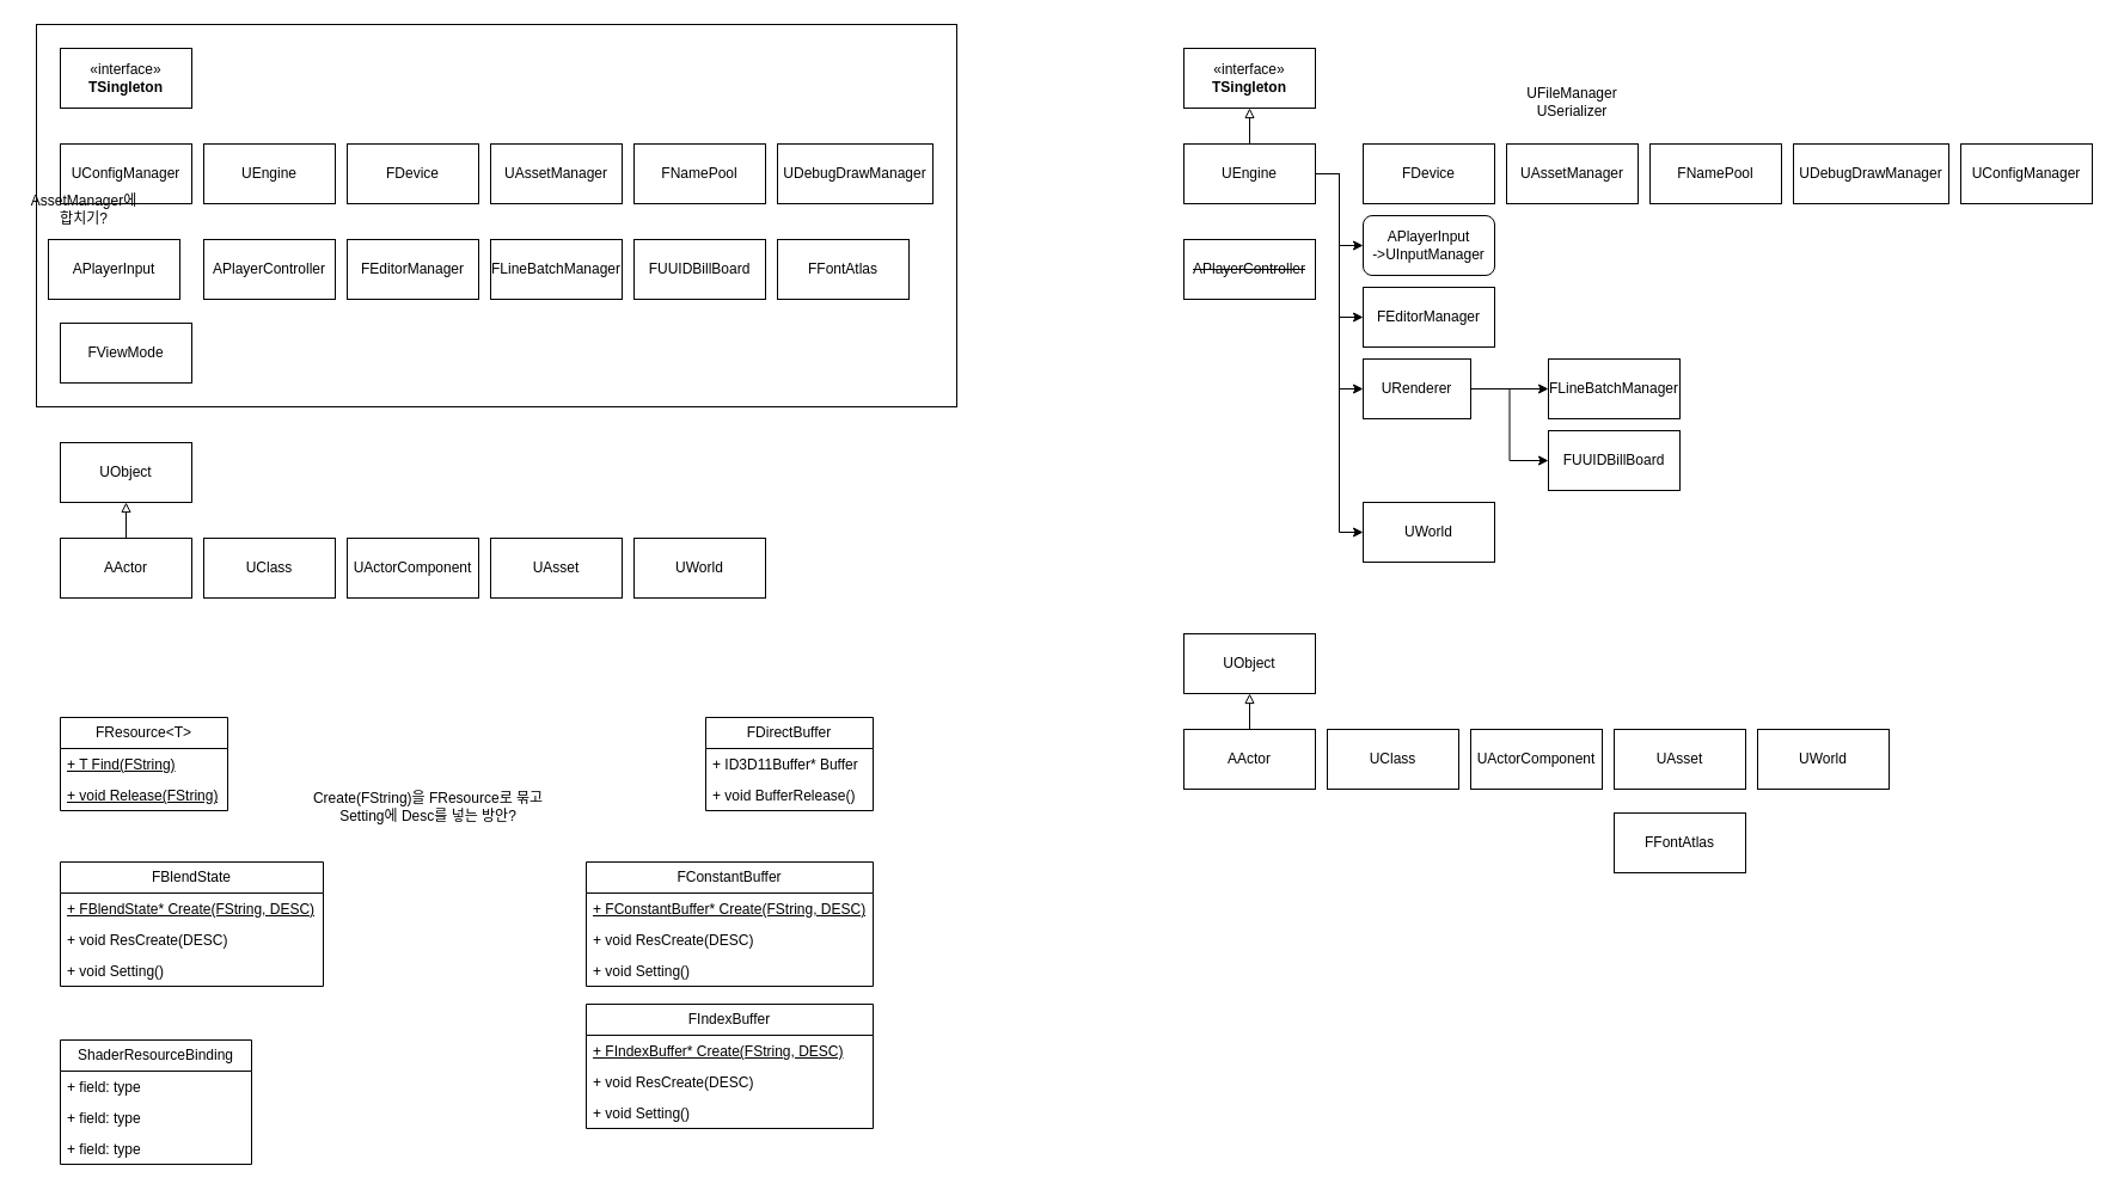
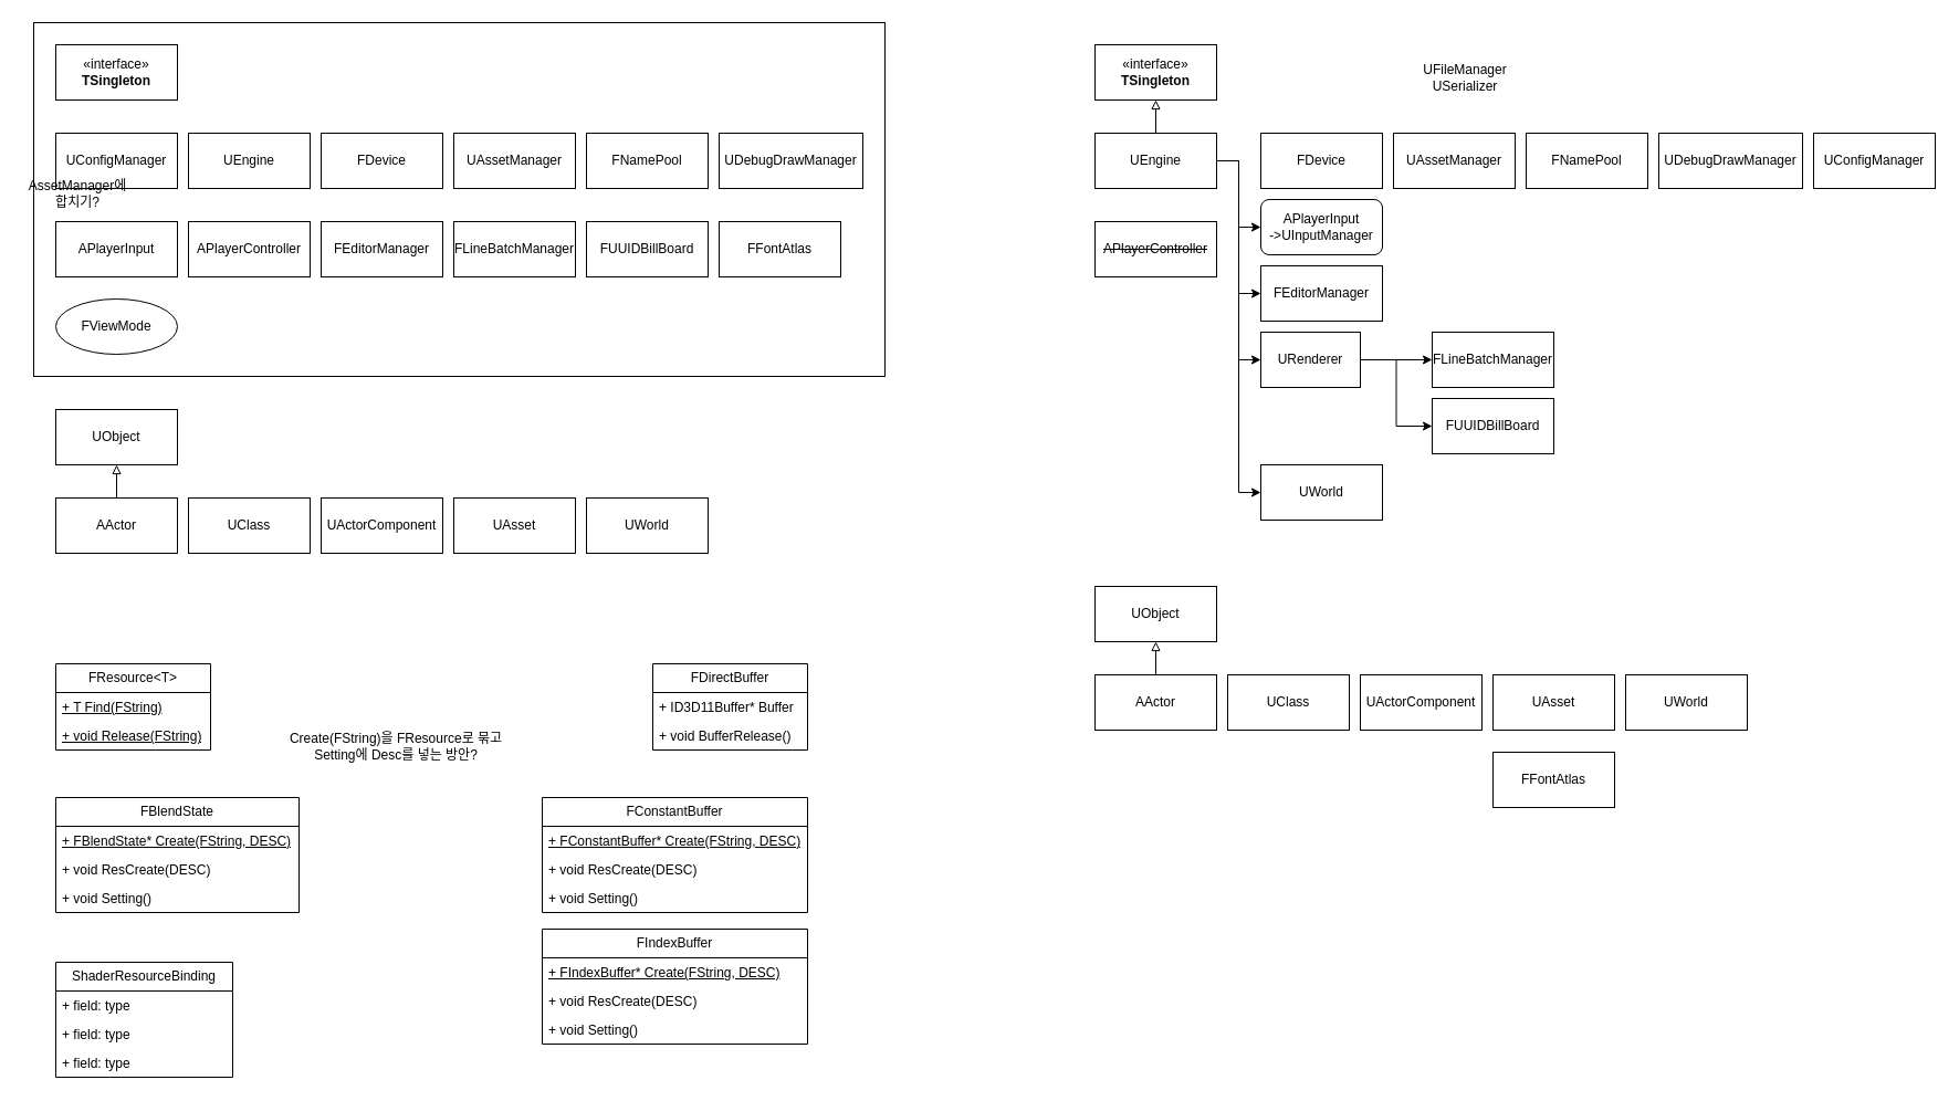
  <mxCell id="0" />
  <mxCell id="1" parent="0" />
  <mxCell id="2" value="" style="rounded=0;whiteSpace=wrap;html=1;" vertex="1" parent="1"><mxGeometry x="30" y="20" width="770" height="320" as="geometry" /></mxCell>
  <mxCell id="3" value="UConfigManager" style="html=1;whiteSpace=wrap;" vertex="1" parent="1"><mxGeometry x="50" y="120" width="110" height="50" as="geometry" /></mxCell>
  <mxCell id="4" value="«interface»&lt;br&gt;&lt;b&gt;TSingleton&lt;/b&gt;" style="html=1;whiteSpace=wrap;" vertex="1" parent="1"><mxGeometry x="50" y="40" width="110" height="50" as="geometry" /></mxCell>
  <mxCell id="5" value="UEngine" style="html=1;whiteSpace=wrap;" vertex="1" parent="1"><mxGeometry x="170" y="120" width="110" height="50" as="geometry" /></mxCell>
  <mxCell id="6" value="APlayerController" style="html=1;whiteSpace=wrap;" vertex="1" parent="1"><mxGeometry x="170" y="200" width="110" height="50" as="geometry" /></mxCell>
  <mxCell id="7" value="FDevice" style="html=1;whiteSpace=wrap;" vertex="1" parent="1"><mxGeometry x="290" y="120" width="110" height="50" as="geometry" /></mxCell>
  <mxCell id="8" value="FFontAtlas" style="html=1;whiteSpace=wrap;" vertex="1" parent="1"><mxGeometry x="650" y="200" width="110" height="50" as="geometry" /></mxCell>
  <mxCell id="9" value="FNamePool" style="html=1;whiteSpace=wrap;" vertex="1" parent="1"><mxGeometry x="530" y="120" width="110" height="50" as="geometry" /></mxCell>
  <mxCell id="10" value="UDebugDrawManager" style="html=1;whiteSpace=wrap;" vertex="1" parent="1"><mxGeometry x="650" y="120" width="130" height="50" as="geometry" /></mxCell>
  <mxCell id="11" value="UAssetManager" style="html=1;whiteSpace=wrap;" vertex="1" parent="1"><mxGeometry x="410" y="120" width="110" height="50" as="geometry" /></mxCell>
  <mxCell id="12" value="FEditorManager" style="html=1;whiteSpace=wrap;" vertex="1" parent="1"><mxGeometry x="290" y="200" width="110" height="50" as="geometry" /></mxCell>
  <mxCell id="13" value="FLineBatchMa&lt;span style=&quot;background-color: transparent; color: light-dark(rgb(0, 0, 0), rgb(255, 255, 255));&quot;&gt;nager&lt;/span&gt;" style="html=1;whiteSpace=wrap;" vertex="1" parent="1"><mxGeometry x="410" y="200" width="110" height="50" as="geometry" /></mxCell>
  <mxCell id="14" value="FUUIDBillBoard" style="html=1;whiteSpace=wrap;" vertex="1" parent="1"><mxGeometry x="530" y="200" width="110" height="50" as="geometry" /></mxCell>
  <mxCell id="15" value="UObject" style="html=1;whiteSpace=wrap;" vertex="1" parent="1"><mxGeometry x="50" y="370" width="110" height="50" as="geometry" /></mxCell>
  <mxCell id="16" style="edgeStyle=orthogonalEdgeStyle;rounded=0;orthogonalLoop=1;jettySize=auto;html=1;entryX=0.5;entryY=1;entryDx=0;entryDy=0;endArrow=block;endFill=0;" edge="1" parent="1" source="17" target="15"><mxGeometry relative="1" as="geometry" /></mxCell>
  <mxCell id="17" value="AActor" style="html=1;whiteSpace=wrap;" vertex="1" parent="1"><mxGeometry x="50" y="450" width="110" height="50" as="geometry" /></mxCell>
  <mxCell id="18" value="UClass" style="html=1;whiteSpace=wrap;" vertex="1" parent="1"><mxGeometry x="170" y="450" width="110" height="50" as="geometry" /></mxCell>
  <mxCell id="19" value="UActorComponent" style="html=1;whiteSpace=wrap;" vertex="1" parent="1"><mxGeometry x="290" y="450" width="110" height="50" as="geometry" /></mxCell>
  <mxCell id="20" value="UAsset" style="html=1;whiteSpace=wrap;" vertex="1" parent="1"><mxGeometry x="410" y="450" width="110" height="50" as="geometry" /></mxCell>
  <mxCell id="21" value="UWorld" style="html=1;whiteSpace=wrap;" vertex="1" parent="1"><mxGeometry x="530" y="450" width="110" height="50" as="geometry" /></mxCell>
  <mxCell id="22" value="FResource&amp;lt;T&amp;gt;" style="swimlane;fontStyle=0;childLayout=stackLayout;horizontal=1;startSize=26;fillColor=none;horizontalStack=0;resizeParent=1;resizeParentMax=0;resizeLast=0;collapsible=1;marginBottom=0;whiteSpace=wrap;html=1;" vertex="1" parent="1"><mxGeometry x="50" y="600" width="140" height="78" as="geometry" /></mxCell>
  <mxCell id="23" value="&lt;u&gt;+ T Find(FString)&lt;/u&gt;" style="text;strokeColor=none;fillColor=none;align=left;verticalAlign=top;spacingLeft=4;spacingRight=4;overflow=hidden;rotatable=0;points=[[0,0.5],[1,0.5]];portConstraint=eastwest;whiteSpace=wrap;html=1;" vertex="1" parent="22"><mxGeometry y="26" width="140" height="26" as="geometry" /></mxCell>
  <mxCell id="24" value="&lt;u&gt;+ void Release(FString)&lt;/u&gt;" style="text;strokeColor=none;fillColor=none;align=left;verticalAlign=top;spacingLeft=4;spacingRight=4;overflow=hidden;rotatable=0;points=[[0,0.5],[1,0.5]];portConstraint=eastwest;whiteSpace=wrap;html=1;" vertex="1" parent="22"><mxGeometry y="52" width="140" height="26" as="geometry" /></mxCell>
  <mxCell id="25" value="FBlendState" style="swimlane;fontStyle=0;childLayout=stackLayout;horizontal=1;startSize=26;fillColor=none;horizontalStack=0;resizeParent=1;resizeParentMax=0;resizeLast=0;collapsible=1;marginBottom=0;whiteSpace=wrap;html=1;" vertex="1" parent="1"><mxGeometry x="50" y="721" width="220" height="104" as="geometry" /></mxCell>
  <mxCell id="26" value="&lt;u&gt;+ FBlendState* Create(FString, DESC)&lt;/u&gt;" style="text;strokeColor=none;fillColor=none;align=left;verticalAlign=top;spacingLeft=4;spacingRight=4;overflow=hidden;rotatable=0;points=[[0,0.5],[1,0.5]];portConstraint=eastwest;whiteSpace=wrap;html=1;" vertex="1" parent="25"><mxGeometry y="26" width="220" height="26" as="geometry" /></mxCell>
  <mxCell id="27" value="+ void ResCreate(DESC)" style="text;strokeColor=none;fillColor=none;align=left;verticalAlign=top;spacingLeft=4;spacingRight=4;overflow=hidden;rotatable=0;points=[[0,0.5],[1,0.5]];portConstraint=eastwest;whiteSpace=wrap;html=1;" vertex="1" parent="25"><mxGeometry y="52" width="220" height="26" as="geometry" /></mxCell>
  <mxCell id="28" value="+ void Setting()" style="text;strokeColor=none;fillColor=none;align=left;verticalAlign=top;spacingLeft=4;spacingRight=4;overflow=hidden;rotatable=0;points=[[0,0.5],[1,0.5]];portConstraint=eastwest;whiteSpace=wrap;html=1;" vertex="1" parent="25"><mxGeometry y="78" width="220" height="26" as="geometry" /></mxCell>
  <mxCell id="29" value="FConstantBuffer" style="swimlane;fontStyle=0;childLayout=stackLayout;horizontal=1;startSize=26;fillColor=none;horizontalStack=0;resizeParent=1;resizeParentMax=0;resizeLast=0;collapsible=1;marginBottom=0;whiteSpace=wrap;html=1;" vertex="1" parent="1"><mxGeometry x="490" y="721" width="240" height="104" as="geometry" /></mxCell>
  <mxCell id="30" value="&lt;u&gt;+ FConstantBuffer* Create(FString, DESC)&lt;/u&gt;" style="text;strokeColor=none;fillColor=none;align=left;verticalAlign=top;spacingLeft=4;spacingRight=4;overflow=hidden;rotatable=0;points=[[0,0.5],[1,0.5]];portConstraint=eastwest;whiteSpace=wrap;html=1;" vertex="1" parent="29"><mxGeometry y="26" width="240" height="26" as="geometry" /></mxCell>
  <mxCell id="31" value="+ void ResCreate(DESC)" style="text;strokeColor=none;fillColor=none;align=left;verticalAlign=top;spacingLeft=4;spacingRight=4;overflow=hidden;rotatable=0;points=[[0,0.5],[1,0.5]];portConstraint=eastwest;whiteSpace=wrap;html=1;" vertex="1" parent="29"><mxGeometry y="52" width="240" height="26" as="geometry" /></mxCell>
  <mxCell id="32" value="+ void Setting()" style="text;strokeColor=none;fillColor=none;align=left;verticalAlign=top;spacingLeft=4;spacingRight=4;overflow=hidden;rotatable=0;points=[[0,0.5],[1,0.5]];portConstraint=eastwest;whiteSpace=wrap;html=1;" vertex="1" parent="29"><mxGeometry y="78" width="240" height="26" as="geometry" /></mxCell>
  <mxCell id="33" value="FDirectBuffer" style="swimlane;fontStyle=0;childLayout=stackLayout;horizontal=1;startSize=26;fillColor=none;horizontalStack=0;resizeParent=1;resizeParentMax=0;resizeLast=0;collapsible=1;marginBottom=0;whiteSpace=wrap;html=1;" vertex="1" parent="1"><mxGeometry x="590" y="600" width="140" height="78" as="geometry" /></mxCell>
  <mxCell id="34" value="+ ID3D11Buffer* Buffer" style="text;strokeColor=none;fillColor=none;align=left;verticalAlign=top;spacingLeft=4;spacingRight=4;overflow=hidden;rotatable=0;points=[[0,0.5],[1,0.5]];portConstraint=eastwest;whiteSpace=wrap;html=1;" vertex="1" parent="33"><mxGeometry y="26" width="140" height="26" as="geometry" /></mxCell>
  <mxCell id="35" value="+ void BufferRelease()" style="text;strokeColor=none;fillColor=none;align=left;verticalAlign=top;spacingLeft=4;spacingRight=4;overflow=hidden;rotatable=0;points=[[0,0.5],[1,0.5]];portConstraint=eastwest;whiteSpace=wrap;html=1;" vertex="1" parent="33"><mxGeometry y="52" width="140" height="26" as="geometry" /></mxCell>
  <mxCell id="36" value="FIndexBuffer" style="swimlane;fontStyle=0;childLayout=stackLayout;horizontal=1;startSize=26;fillColor=none;horizontalStack=0;resizeParent=1;resizeParentMax=0;resizeLast=0;collapsible=1;marginBottom=0;whiteSpace=wrap;html=1;" vertex="1" parent="1"><mxGeometry x="490" y="840" width="240" height="104" as="geometry" /></mxCell>
  <mxCell id="37" value="&lt;u&gt;+ FIndexBuffer* Create(FString, DESC)&lt;/u&gt;" style="text;strokeColor=none;fillColor=none;align=left;verticalAlign=top;spacingLeft=4;spacingRight=4;overflow=hidden;rotatable=0;points=[[0,0.5],[1,0.5]];portConstraint=eastwest;whiteSpace=wrap;html=1;" vertex="1" parent="36"><mxGeometry y="26" width="240" height="26" as="geometry" /></mxCell>
  <mxCell id="38" value="+ void ResCreate(DESC)" style="text;strokeColor=none;fillColor=none;align=left;verticalAlign=top;spacingLeft=4;spacingRight=4;overflow=hidden;rotatable=0;points=[[0,0.5],[1,0.5]];portConstraint=eastwest;whiteSpace=wrap;html=1;" vertex="1" parent="36"><mxGeometry y="52" width="240" height="26" as="geometry" /></mxCell>
  <mxCell id="39" value="+ void Setting()" style="text;strokeColor=none;fillColor=none;align=left;verticalAlign=top;spacingLeft=4;spacingRight=4;overflow=hidden;rotatable=0;points=[[0,0.5],[1,0.5]];portConstraint=eastwest;whiteSpace=wrap;html=1;" vertex="1" parent="36"><mxGeometry y="78" width="240" height="26" as="geometry" /></mxCell>
  <mxCell id="40" value="Create(FString)을 FResource로 묶고 Setting에 Desc를 넣는 방안?" style="text;html=1;align=center;verticalAlign=middle;whiteSpace=wrap;rounded=0;" vertex="1" parent="1"><mxGeometry x="252.5" y="660" width="210" height="30" as="geometry" /></mxCell>
  <mxCell id="41" value="AssetManager에 합치기?" style="text;html=1;align=center;verticalAlign=middle;whiteSpace=wrap;rounded=0;" vertex="1" parent="1"><mxGeometry x="20" y="160" width="100" height="30" as="geometry" /></mxCell>
  <mxCell id="42" value="UConfigManager" style="html=1;whiteSpace=wrap;" vertex="1" parent="1"><mxGeometry x="1640" y="120" width="110" height="50" as="geometry" /></mxCell>
  <mxCell id="43" value="«interface»&lt;br&gt;&lt;b&gt;TSingleton&lt;/b&gt;" style="html=1;whiteSpace=wrap;" vertex="1" parent="1"><mxGeometry x="990" y="40" width="110" height="50" as="geometry" /></mxCell>
  <mxCell id="44" style="edgeStyle=orthogonalEdgeStyle;rounded=0;orthogonalLoop=1;jettySize=auto;html=1;entryX=0;entryY=0.5;entryDx=0;entryDy=0;" edge="1" parent="1" source="49" target="50"><mxGeometry relative="1" as="geometry" /></mxCell>
  <mxCell id="45" style="edgeStyle=orthogonalEdgeStyle;rounded=0;orthogonalLoop=1;jettySize=auto;html=1;entryX=0;entryY=0.5;entryDx=0;entryDy=0;" edge="1" parent="1" source="49" target="56"><mxGeometry relative="1" as="geometry" /></mxCell>
  <mxCell id="46" style="edgeStyle=orthogonalEdgeStyle;rounded=0;orthogonalLoop=1;jettySize=auto;html=1;entryX=0;entryY=0.5;entryDx=0;entryDy=0;" edge="1" parent="1" source="49" target="75"><mxGeometry relative="1" as="geometry" /></mxCell>
  <mxCell id="47" style="edgeStyle=orthogonalEdgeStyle;rounded=0;orthogonalLoop=1;jettySize=auto;html=1;entryX=0.5;entryY=1;entryDx=0;entryDy=0;endArrow=block;endFill=0;" edge="1" parent="1" source="49" target="43"><mxGeometry relative="1" as="geometry" /></mxCell>
  <mxCell id="48" style="edgeStyle=orthogonalEdgeStyle;rounded=0;orthogonalLoop=1;jettySize=auto;html=1;entryX=0;entryY=0.5;entryDx=0;entryDy=0;" edge="1" parent="1" source="49" target="76"><mxGeometry relative="1" as="geometry" /></mxCell>
  <mxCell id="49" value="UEngine" style="html=1;whiteSpace=wrap;" vertex="1" parent="1"><mxGeometry x="990" y="120" width="110" height="50" as="geometry" /></mxCell>
  <mxCell id="50" value="APlayerInput&lt;div&gt;-&amp;gt;UInputManager&lt;/div&gt;" style="html=1;whiteSpace=wrap;rounded=1;" vertex="1" parent="1"><mxGeometry x="1140" y="180" width="110" height="50" as="geometry" /></mxCell>
  <mxCell id="51" value="FDevice" style="html=1;whiteSpace=wrap;" vertex="1" parent="1"><mxGeometry x="1140" y="120" width="110" height="50" as="geometry" /></mxCell>
  <mxCell id="52" value="FFontAtlas" style="html=1;whiteSpace=wrap;" vertex="1" parent="1"><mxGeometry x="1350" y="680" width="110" height="50" as="geometry" /></mxCell>
  <mxCell id="53" value="FNamePool" style="html=1;whiteSpace=wrap;" vertex="1" parent="1"><mxGeometry x="1380" y="120" width="110" height="50" as="geometry" /></mxCell>
  <mxCell id="54" value="UDebugDrawManager" style="html=1;whiteSpace=wrap;" vertex="1" parent="1"><mxGeometry x="1500" y="120" width="130" height="50" as="geometry" /></mxCell>
  <mxCell id="55" value="UAssetManager" style="html=1;whiteSpace=wrap;" vertex="1" parent="1"><mxGeometry x="1260" y="120" width="110" height="50" as="geometry" /></mxCell>
  <mxCell id="56" value="FEditorManager" style="html=1;whiteSpace=wrap;" vertex="1" parent="1"><mxGeometry x="1140" y="240" width="110" height="50" as="geometry" /></mxCell>
  <mxCell id="57" value="FLineBatchMa&lt;span style=&quot;background-color: transparent; color: light-dark(rgb(0, 0, 0), rgb(255, 255, 255));&quot;&gt;nager&lt;/span&gt;" style="html=1;whiteSpace=wrap;" vertex="1" parent="1"><mxGeometry x="1295" y="300" width="110" height="50" as="geometry" /></mxCell>
  <mxCell id="58" value="FUUIDBillBoard" style="html=1;whiteSpace=wrap;" vertex="1" parent="1"><mxGeometry x="1295" y="360" width="110" height="50" as="geometry" /></mxCell>
  <mxCell id="59" value="UObject" style="html=1;whiteSpace=wrap;" vertex="1" parent="1"><mxGeometry x="990" y="530" width="110" height="50" as="geometry" /></mxCell>
  <mxCell id="60" style="edgeStyle=orthogonalEdgeStyle;rounded=0;orthogonalLoop=1;jettySize=auto;html=1;entryX=0.5;entryY=1;entryDx=0;entryDy=0;endArrow=block;endFill=0;" edge="1" source="61" target="59" parent="1"><mxGeometry relative="1" as="geometry" /></mxCell>
  <mxCell id="61" value="AActor" style="html=1;whiteSpace=wrap;" vertex="1" parent="1"><mxGeometry x="990" y="610" width="110" height="50" as="geometry" /></mxCell>
  <mxCell id="62" value="UClass" style="html=1;whiteSpace=wrap;" vertex="1" parent="1"><mxGeometry x="1110" y="610" width="110" height="50" as="geometry" /></mxCell>
  <mxCell id="63" value="UActorComponent" style="html=1;whiteSpace=wrap;" vertex="1" parent="1"><mxGeometry x="1230" y="610" width="110" height="50" as="geometry" /></mxCell>
  <mxCell id="64" value="UAsset" style="html=1;whiteSpace=wrap;" vertex="1" parent="1"><mxGeometry x="1350" y="610" width="110" height="50" as="geometry" /></mxCell>
  <mxCell id="65" value="UWorld" style="html=1;whiteSpace=wrap;" vertex="1" parent="1"><mxGeometry x="1470" y="610" width="110" height="50" as="geometry" /></mxCell>
- <mxCell id="66" value="UFileManager&lt;br&gt;USerializer" style="text;html=1;align=center;verticalAlign=middle;whiteSpace=wrap;rounded=0;" vertex="1" parent="1"><mxGeometry x="1285" y="70" width="60" height="30" as="geometry" /></mxCell>
+ <mxCell id="66" value="UFileManager&lt;br&gt;USerializer" style="text;html=1;align=center;verticalAlign=middle;whiteSpace=wrap;rounded=0;" vertex="1" parent="1"><mxGeometry x="1295" y="55" width="60" height="30" as="geometry" /></mxCell>
  <mxCell id="67" value="ShaderResourceBinding" style="swimlane;fontStyle=0;childLayout=stackLayout;horizontal=1;startSize=26;fillColor=none;horizontalStack=0;resizeParent=1;resizeParentMax=0;resizeLast=0;collapsible=1;marginBottom=0;whiteSpace=wrap;html=1;" vertex="1" parent="1"><mxGeometry x="50" y="870" width="160" height="104" as="geometry" /></mxCell>
  <mxCell id="68" value="+ field: type" style="text;strokeColor=none;fillColor=none;align=left;verticalAlign=top;spacingLeft=4;spacingRight=4;overflow=hidden;rotatable=0;points=[[0,0.5],[1,0.5]];portConstraint=eastwest;whiteSpace=wrap;html=1;" vertex="1" parent="67"><mxGeometry y="26" width="160" height="26" as="geometry" /></mxCell>
  <mxCell id="69" value="+ field: type" style="text;strokeColor=none;fillColor=none;align=left;verticalAlign=top;spacingLeft=4;spacingRight=4;overflow=hidden;rotatable=0;points=[[0,0.5],[1,0.5]];portConstraint=eastwest;whiteSpace=wrap;html=1;" vertex="1" parent="67"><mxGeometry y="52" width="160" height="26" as="geometry" /></mxCell>
  <mxCell id="70" value="+ field: type" style="text;strokeColor=none;fillColor=none;align=left;verticalAlign=top;spacingLeft=4;spacingRight=4;overflow=hidden;rotatable=0;points=[[0,0.5],[1,0.5]];portConstraint=eastwest;whiteSpace=wrap;html=1;" vertex="1" parent="67"><mxGeometry y="78" width="160" height="26" as="geometry" /></mxCell>
- <mxCell id="71" value="APlayerInput" style="html=1;whiteSpace=wrap;" vertex="1" parent="1"><mxGeometry x="40" y="200" width="110" height="50" as="geometry" /></mxCell>
- <mxCell id="72" value="FViewMode" style="html=1;whiteSpace=wrap;" vertex="1" parent="1"><mxGeometry x="50" y="270" width="110" height="50" as="geometry" /></mxCell>
+ <mxCell id="71" value="APlayerInput" style="html=1;whiteSpace=wrap;" vertex="1" parent="1"><mxGeometry x="50" y="200" width="110" height="50" as="geometry" /></mxCell>
+ <mxCell id="72" value="FViewMode" style="ellipse;html=1;whiteSpace=wrap;" vertex="1" parent="1"><mxGeometry x="50" y="270" width="110" height="50" as="geometry" /></mxCell>
  <mxCell id="73" style="edgeStyle=orthogonalEdgeStyle;rounded=0;orthogonalLoop=1;jettySize=auto;html=1;entryX=0;entryY=0.5;entryDx=0;entryDy=0;" edge="1" parent="1" source="75" target="58"><mxGeometry relative="1" as="geometry" /></mxCell>
  <mxCell id="74" style="edgeStyle=orthogonalEdgeStyle;rounded=0;orthogonalLoop=1;jettySize=auto;html=1;exitX=1;exitY=0.5;exitDx=0;exitDy=0;entryX=0;entryY=0.5;entryDx=0;entryDy=0;" edge="1" parent="1" source="75" target="57"><mxGeometry relative="1" as="geometry" /></mxCell>
  <mxCell id="75" value="URenderer" style="html=1;whiteSpace=wrap;" vertex="1" parent="1"><mxGeometry x="1140" y="300" width="90" height="50" as="geometry" /></mxCell>
  <mxCell id="76" value="UWorld" style="html=1;whiteSpace=wrap;" vertex="1" parent="1"><mxGeometry x="1140" y="420" width="110" height="50" as="geometry" /></mxCell>
  <mxCell id="77" value="&lt;strike&gt;APlayerController&lt;/strike&gt;" style="html=1;whiteSpace=wrap;" vertex="1" parent="1"><mxGeometry x="990" y="200" width="110" height="50" as="geometry" /></mxCell>
